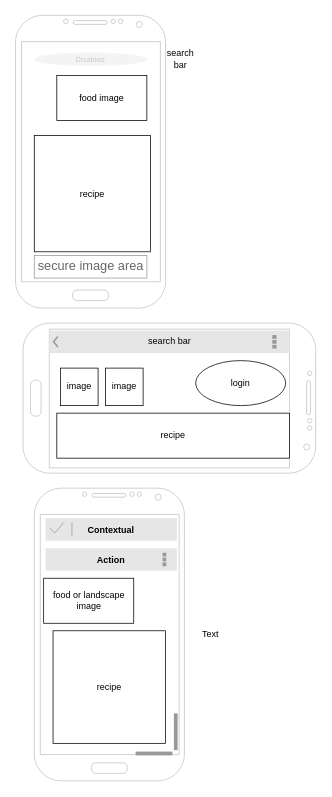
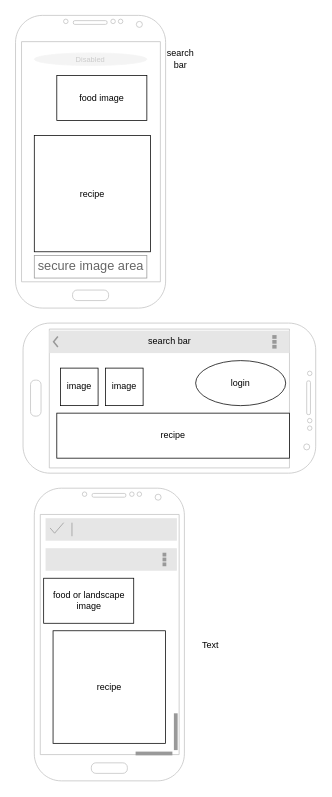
  <mxCell id="0" />
  <mxCell id="1" parent="0" />
  <mxCell id="2" value="" style="verticalLabelPosition=bottom;verticalAlign=top;html=1;shadow=0;dashed=0;strokeWidth=1;shape=mxgraph.android.phone2;strokeColor=#c0c0c0;" parent="1" vertex="1"><mxGeometry x="20" y="20" width="200" height="390" as="geometry" /></mxCell>
  <mxCell id="3" value="Disabled" style="ellipse;html=1;shadow=0;dashed=0;whiteSpace=wrap;fontSize=10;fillColor=#F4F4F4;align=center;strokeColor=#F4F4F4;fontColor=#CCCCCC;" parent="1" vertex="1"><mxGeometry x="45" y="70" width="150" height="16.88" as="geometry" /></mxCell>
  <mxCell id="4" value="secure image area" style="strokeWidth=1;shadow=0;dashed=0;align=center;html=1;shape=mxgraph.mockup.forms.pwField;strokeColor=#999999;mainText=;align=left;fontColor=#666666;fontSize=17;spacingLeft=3;" parent="1" vertex="1"><mxGeometry x="45" y="340" width="150" height="30" as="geometry" /></mxCell>
  <mxCell id="5" value="food image" style="rounded=0;whiteSpace=wrap;html=1;" parent="1" vertex="1"><mxGeometry x="75" y="100" width="120" height="60" as="geometry" /></mxCell>
  <mxCell id="6" value="" style="verticalLabelPosition=bottom;verticalAlign=top;html=1;shadow=0;dashed=0;strokeWidth=1;shape=mxgraph.android.phone2;strokeColor=#c0c0c0;direction=south;" parent="1" vertex="1"><mxGeometry x="30" y="430" width="390" height="200" as="geometry" /></mxCell>
  <mxCell id="7" value="search bar" style="strokeWidth=1;html=1;shadow=0;dashed=0;shape=mxgraph.android.action_bar_landscape;fillColor=#E6E6E6;strokeColor=#c0c0c0;strokeWidth=2;" parent="1" vertex="1"><mxGeometry x="65" y="440" width="320" height="30" as="geometry" /></mxCell>
  <mxCell id="8" value="image" style="whiteSpace=wrap;html=1;aspect=fixed;" parent="1" vertex="1"><mxGeometry x="80" y="490" width="50" height="50" as="geometry" /></mxCell>
  <mxCell id="9" value="recipe" style="rounded=0;whiteSpace=wrap;html=1;" parent="1" vertex="1"><mxGeometry x="75" y="550" width="310" height="60" as="geometry" /></mxCell>
  <mxCell id="10" value="login" style="ellipse;whiteSpace=wrap;html=1;" parent="1" vertex="1"><mxGeometry x="260" y="480" width="120" height="60" as="geometry" /></mxCell>
  <mxCell id="11" value="image&lt;br&gt;" style="whiteSpace=wrap;html=1;aspect=fixed;" parent="1" vertex="1"><mxGeometry x="140" y="490" width="50" height="50" as="geometry" /></mxCell>
  <mxCell id="12" value="search bar&lt;br&gt;" style="text;html=1;strokeColor=none;fillColor=none;align=center;verticalAlign=middle;whiteSpace=wrap;rounded=0;" parent="1" vertex="1"><mxGeometry x="220" y="68.44" width="40" height="20" as="geometry" /></mxCell>
  <mxCell id="13" value="recipe" style="whiteSpace=wrap;html=1;aspect=fixed;" parent="1" vertex="1"><mxGeometry x="45" y="180" width="155" height="155" as="geometry" /></mxCell>
  <mxCell id="14" value="" style="verticalLabelPosition=bottom;verticalAlign=top;html=1;shadow=0;dashed=0;strokeWidth=1;shape=mxgraph.android.phone2;strokeColor=#c0c0c0;" parent="1" vertex="1"><mxGeometry x="45" y="650" width="200" height="390" as="geometry" /></mxCell>
  <mxCell id="15" value="" style="strokeWidth=1;html=1;shadow=0;dashed=0;shape=mxgraph.android.contextual_split_action_bar_white;fillColor=#E6E6E6;" parent="1" vertex="1"><mxGeometry x="60" y="690" width="175" height="70" as="geometry" /></mxCell>
- <mxCell id="16" value="Contextual" style="shape=transparent;fontStyle=1;" parent="15" vertex="1"><mxGeometry width="175" height="30" as="geometry" /></mxCell>
- <mxCell id="17" value="Action" style="shape=transparent;fontStyle=1;" parent="15" vertex="1"><mxGeometry y="40" width="175" height="30" as="geometry" /></mxCell>
  <mxCell id="18" value="" style="strokeWidth=1;html=1;shadow=0;dashed=0;shape=mxgraph.android.scrollbars2;fillColor=#999999;strokeColor=none;" parent="1" vertex="1"><mxGeometry x="180" y="950" width="56" height="56" as="geometry" /></mxCell>
  <mxCell id="19" value="recipe" style="whiteSpace=wrap;html=1;aspect=fixed;" parent="1" vertex="1"><mxGeometry x="70" y="840" width="150" height="150" as="geometry" /></mxCell>
  <mxCell id="20" value="food or landscape image" style="rounded=0;whiteSpace=wrap;html=1;" parent="1" vertex="1"><mxGeometry x="57.5" y="770" width="120" height="60" as="geometry" /></mxCell>
- <mxCell id="21" value="Text" style="text;html=1;strokeColor=none;fillColor=none;align=center;verticalAlign=middle;whiteSpace=wrap;rounded=0;" parent="1" vertex="1"><mxGeometry x="260" y="835" width="40" height="20" as="geometry" /></mxCell>
+ <mxCell id="21" value="Text" style="text;html=1;strokeColor=none;fillColor=none;align=center;verticalAlign=middle;whiteSpace=wrap;rounded=0;" parent="1" vertex="1"><mxGeometry x="260" y="850" width="40" height="20" as="geometry" /></mxCell>
